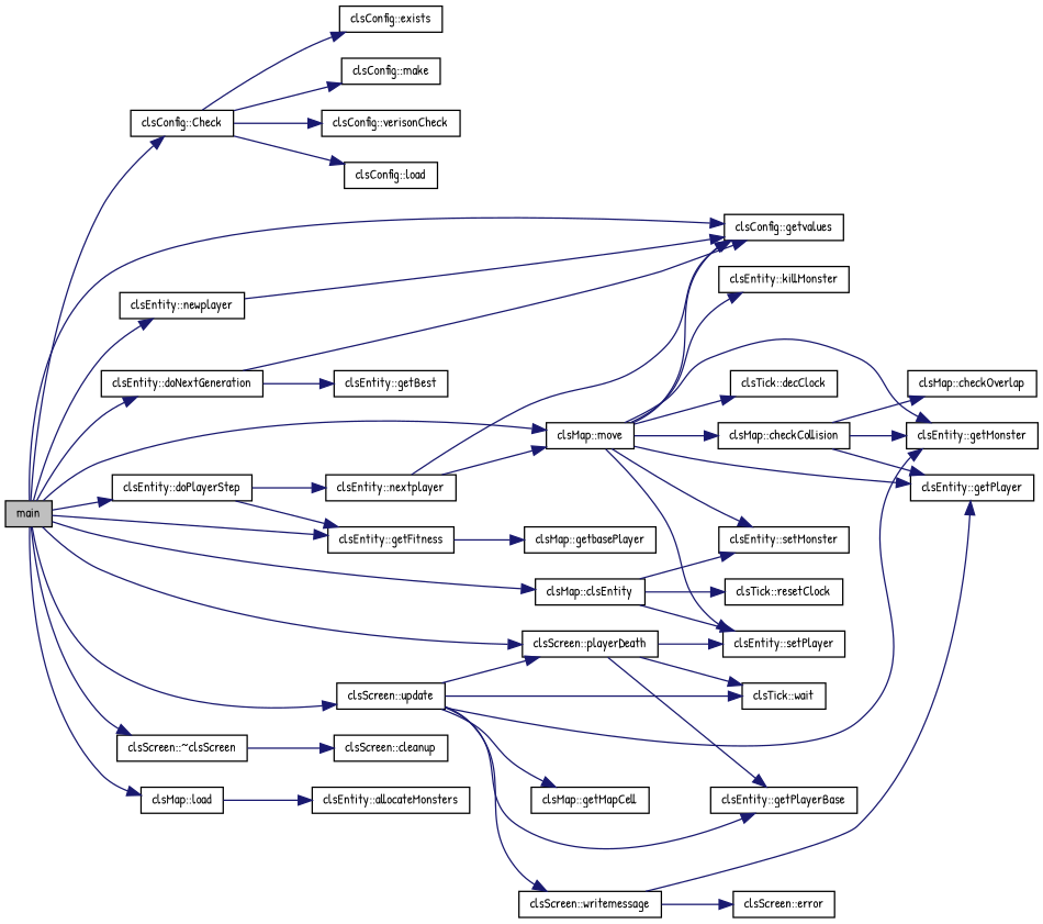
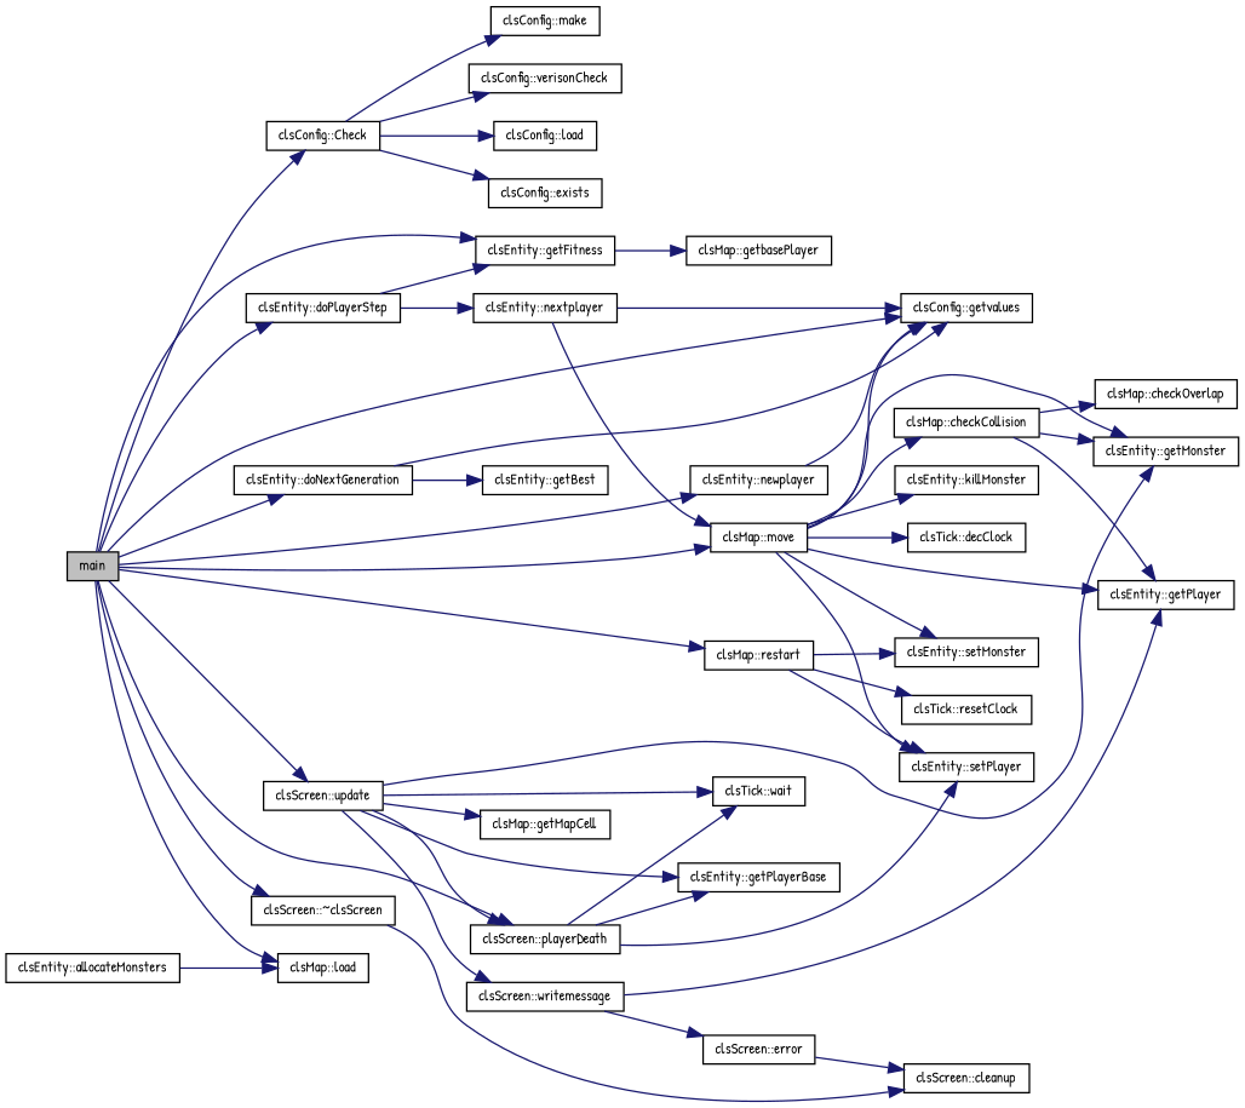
  digraph {
    fontname="Patrick Hand"
    rankdir=LR
    node [color=black fillcolor=white fontname="Patrick Hand" fontsize=10 shape=record style=filled]
    edge [color=midnightblue fontname="Patrick Hand" fontsize=10 labelfontname=Helvetica labelfontsize=10 style=solid]
    n1 [fillcolor=grey75 fontcolor=black height=0.2 label=main width=0.4]
    n2 [height=0.2 label="clsConfig::Check" width=0.4]
    n3 [height=0.2 label="clsConfig::getvalues" width=0.4]
    n4 [height=0.2 label="clsScreen::~clsScreen" width=0.4]
    n5 [height=0.2 label="clsMap::load" width=0.4]
-   n6 [height=0.2 label="clsMap::clsEntity" width=0.4]
+   n6 [height=0.2 label="clsMap::restart" width=0.4]
    n7 [height=0.2 label="clsEntity::newplayer" width=0.4]
    n8 [height=0.2 label="clsEntity::doPlayerStep" width=0.4]
    n9 [height=0.2 label="clsMap::move" width=0.4]
    n10 [height=0.2 label="clsEntity::getFitness" width=0.4]
    n11 [height=0.2 label="clsScreen::playerDeath" width=0.4]
    n12 [height=0.2 label="clsScreen::update" width=0.4]
    n13 [height=0.2 label="clsEntity::doNextGeneration" width=0.4]
    n14 [height=0.2 label="clsConfig::exists" width=0.4]
    n15 [height=0.2 label="clsConfig::make" width=0.4]
    n16 [height=0.2 label="clsConfig::verisonCheck" width=0.4]
    n17 [height=0.2 label="clsConfig::load" width=0.4]
    n18 [height=0.2 label="clsScreen::cleanup" width=0.4]
    n19 [height=0.2 label="clsEntity::allocateMonsters" width=0.4]
    n20 [height=0.2 label="clsTick::resetClock" width=0.4]
    n21 [height=0.2 label="clsEntity::setMonster" width=0.4]
    n22 [height=0.2 label="clsEntity::setPlayer" width=0.4]
    n23 [height=0.2 label="clsEntity::nextplayer" width=0.4]
    n24 [height=0.2 label="clsEntity::getMonster" width=0.4]
    n25 [height=0.2 label="clsMap::checkCollision" width=0.4]
    n26 [height=0.2 label="clsEntity::getPlayer" width=0.4]
    n27 [height=0.2 label="clsEntity::killMonster" width=0.4]
    n28 [height=0.2 label="clsTick::decClock" width=0.4]
    n29 [height=0.2 label="clsMap::getbasePlayer" width=0.4]
    n30 [height=0.2 label="clsEntity::getPlayerBase" width=0.4]
    n31 [height=0.2 label="clsTick::wait" width=0.4]
    n32 [height=0.2 label="clsMap::getMapCell" width=0.4]
    n33 [height=0.2 label="clsScreen::writemessage" width=0.4]
    n34 [height=0.2 label="clsEntity::getBest" width=0.4]
    n35 [height=0.2 label="clsMap::checkOverlap" width=0.4]
    n36 [height=0.2 label="clsScreen::error" width=0.4]
    n1 -> n2
    n1 -> n3
    n1 -> n4
    n1 -> n5
    n1 -> n6
    n1 -> n7
    n1 -> n8
    n1 -> n9
    n1 -> n10
    n1 -> n11
    n1 -> n12
    n1 -> n13
    n2 -> n14
    n2 -> n15
    n2 -> n16
    n2 -> n17
    n4 -> n18
-   n5 -> n19
+   n19 -> n5
    n6 -> n20
    n6 -> n21
    n6 -> n22
    n7 -> n3
    n8 -> n10
    n8 -> n23
    n9 -> n3
    n9 -> n21
    n9 -> n22
    n9 -> n24
    n9 -> n25
    n9 -> n26
    n9 -> n27
    n9 -> n28
    n10 -> n29
    n11 -> n22
    n11 -> n30
    n11 -> n31
    n12 -> n11
    n12 -> n24
    n12 -> n30
    n12 -> n31
    n12 -> n32
    n12 -> n33
    n13 -> n3
    n13 -> n34
    n23 -> n3
    n23 -> n9
    n25 -> n24
    n25 -> n26
    n25 -> n35
    n33 -> n26
    n33 -> n36
+   n36 -> n18
  }
